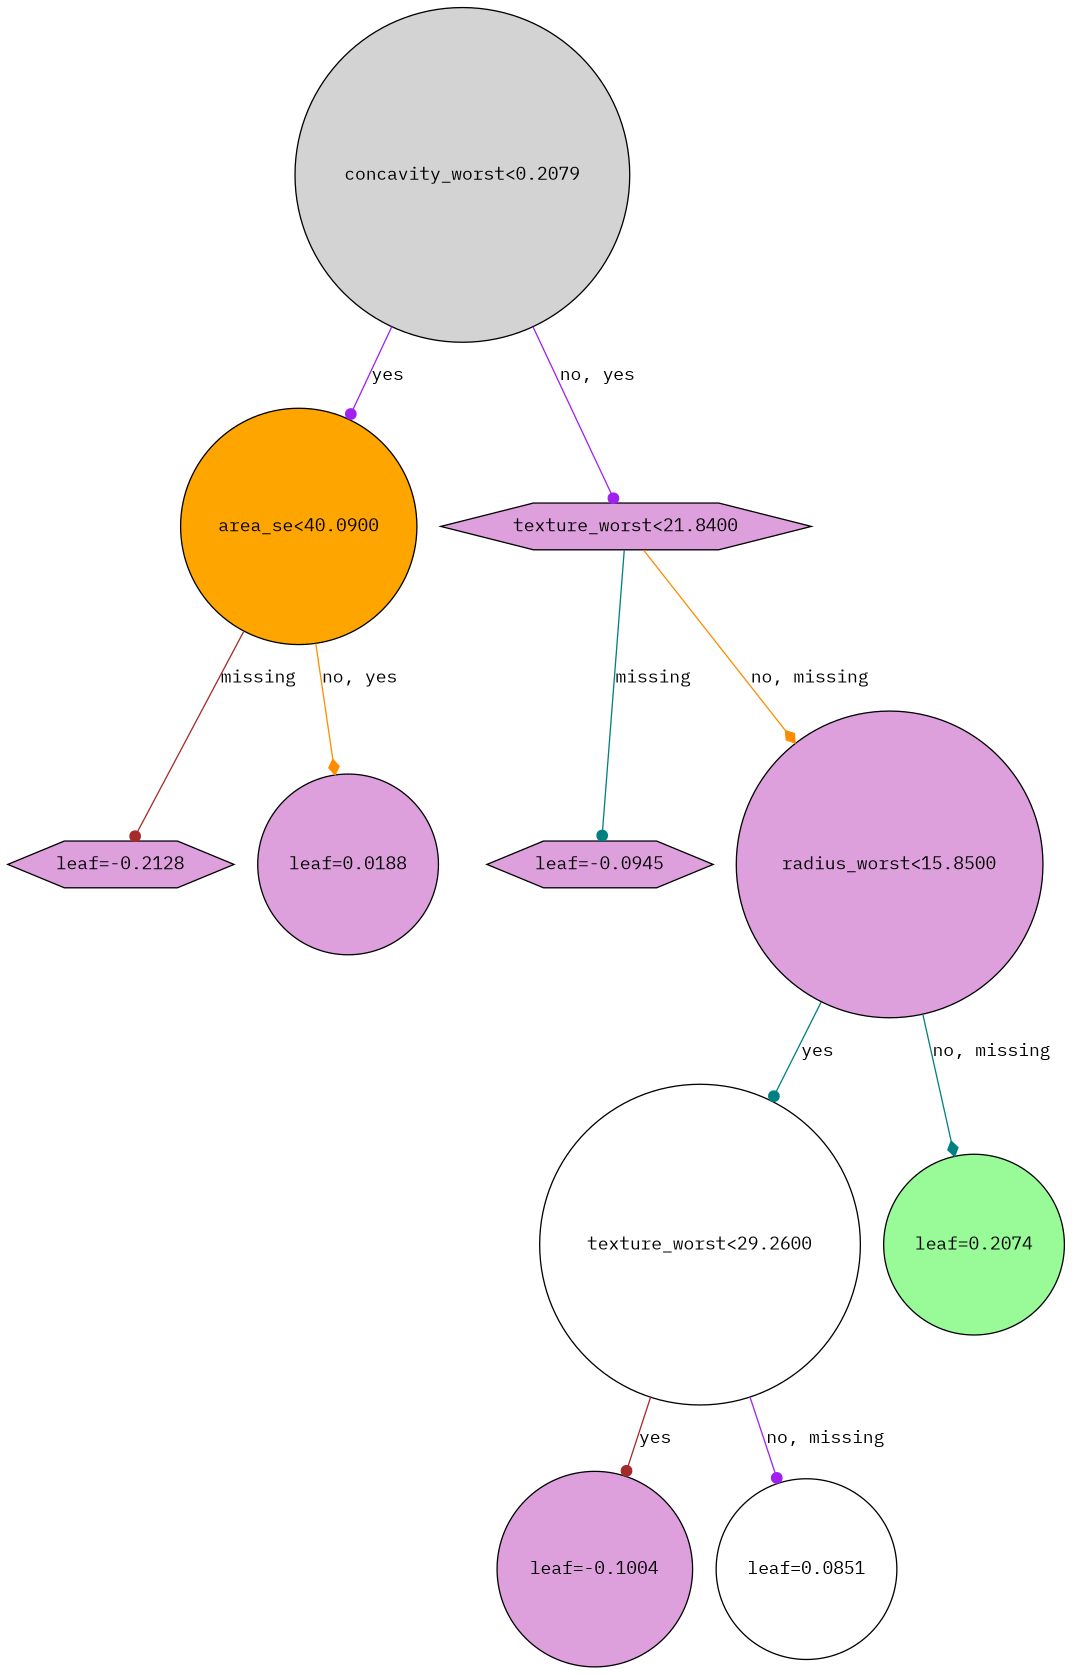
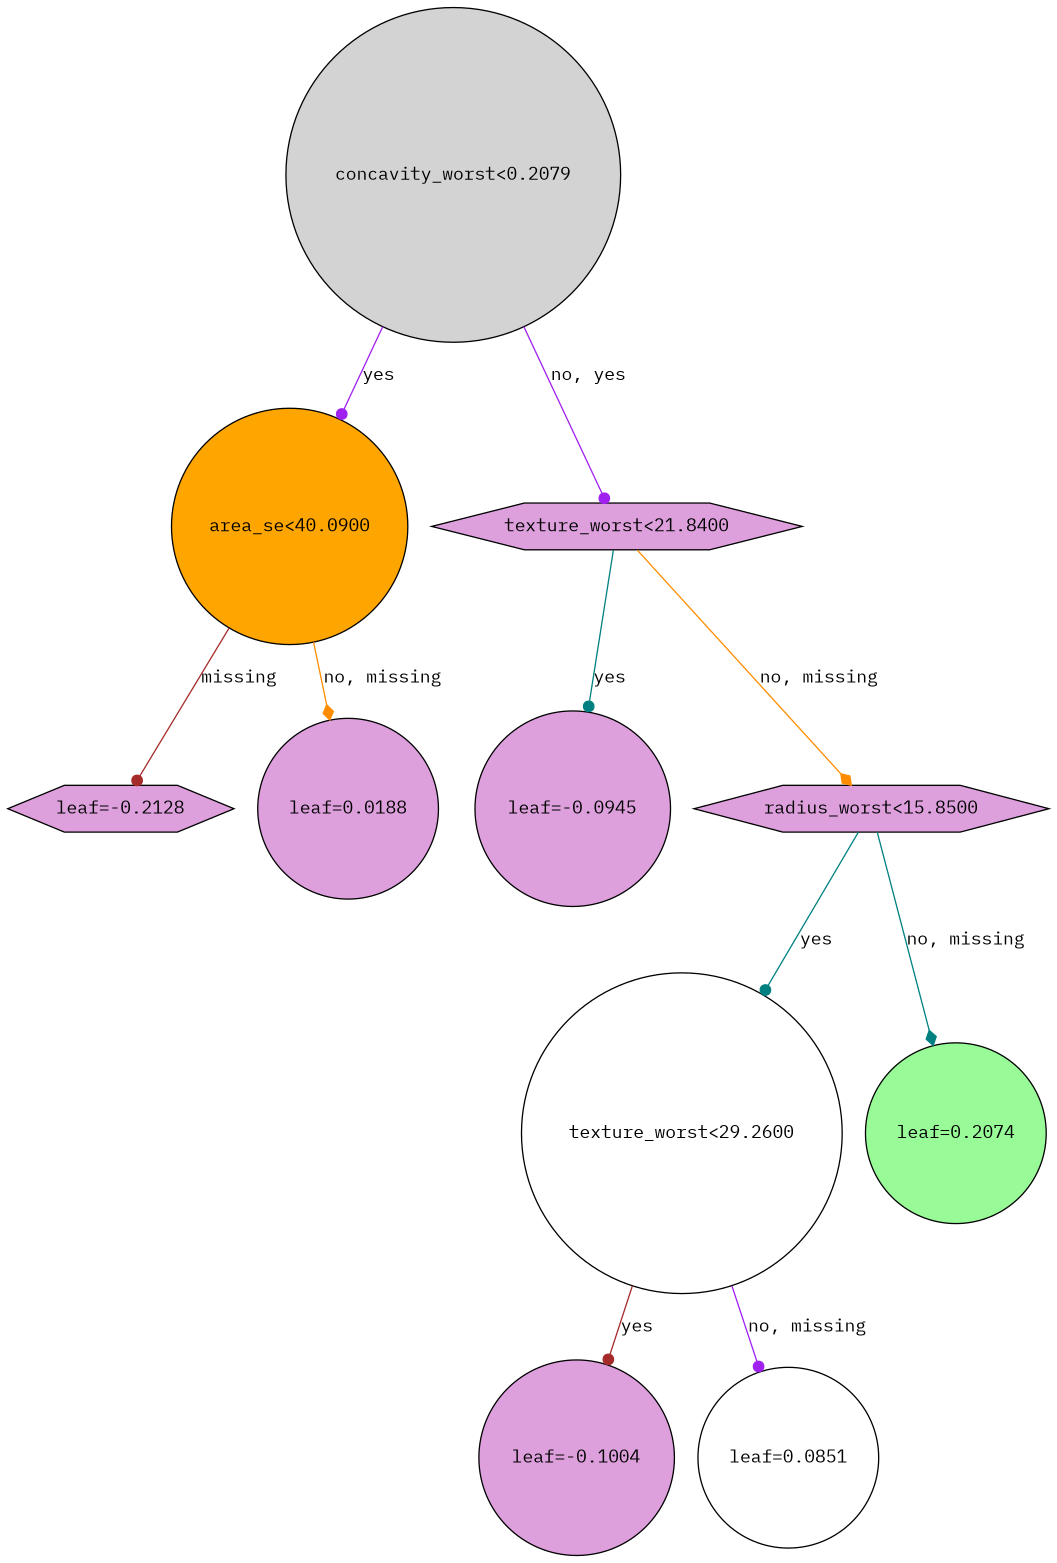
  digraph {
    fontname="IBM Plex Mono"
    rankdir=UD
    node [fillcolor=plum fontname="IBM Plex Mono" shape=circle style=filled]
    edge [arrowhead=dot color=purple fontname="IBM Plex Mono"]
    n1 [fillcolor=lightgrey label="concavity_worst<0.2079"]
    n2 [fillcolor=orange label="area_se<40.0900"]
    n3 [label="texture_worst<21.8400" shape=hexagon]
    n4 [label="leaf=-0.2128" shape=hexagon]
    n5 [label="leaf=0.0188"]
-   n6 [label="leaf=-0.0945" shape=hexagon]
-   n7 [label="radius_worst<15.8500"]
+   n6 [label="leaf=-0.0945"]
+   n7 [label="radius_worst<15.8500" shape=hexagon]
    n8 [fillcolor=white label="texture_worst<29.2600"]
    n9 [fillcolor=palegreen label="leaf=0.2074"]
    n10 [label="leaf=-0.1004"]
    n11 [fillcolor=white label="leaf=0.0851"]
    n1 -> n2 [label=yes]
    n1 -> n3 [label="no, yes"]
    n2 -> n4 [color=brown label=missing]
-   n2 -> n5 [arrowhead=diamond color=darkorange label="no, yes"]
-   n3 -> n6 [color=teal label=missing]
+   n2 -> n5 [arrowhead=diamond color=darkorange label="no, missing"]
+   n3 -> n6 [color=teal label=yes]
    n3 -> n7 [arrowhead=diamond color=darkorange label="no, missing"]
    n7 -> n8 [color=teal label=yes]
    n7 -> n9 [arrowhead=diamond color=teal label="no, missing"]
    n8 -> n10 [color=brown label=yes]
    n8 -> n11 [label="no, missing"]
  }
